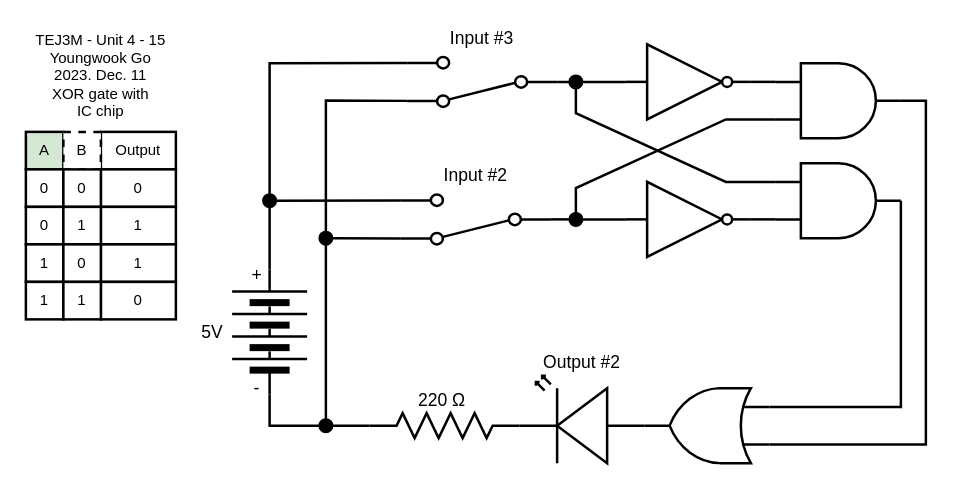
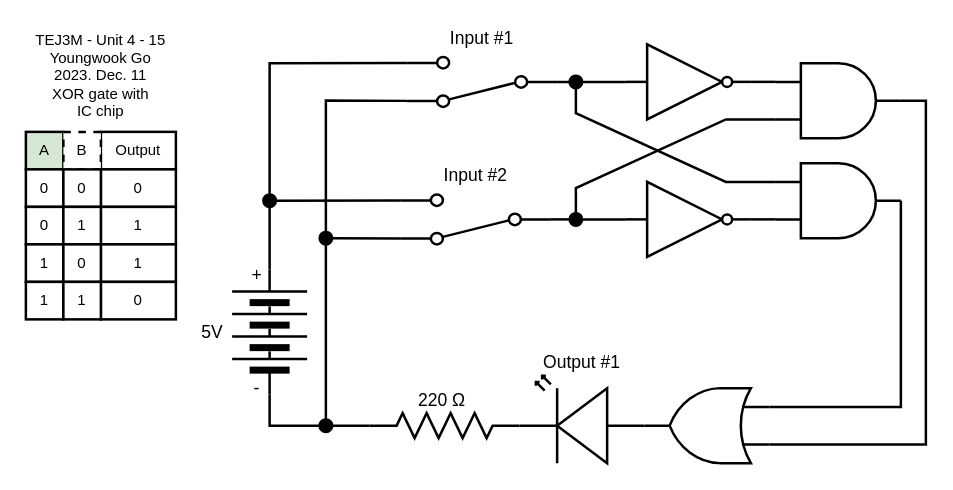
  <mxCell id="0" />
  <mxCell id="1" parent="0" />
  <mxCell id="2" value="&lt;div style=&quot;font-size: 12px;&quot;&gt;TEJ3M - Unit 4 - 15&lt;/div&gt;&lt;div style=&quot;font-size: 12px;&quot;&gt;Youngwook Go&lt;/div&gt;&lt;div style=&quot;font-size: 12px;&quot;&gt;2023. Dec. 11&lt;/div&gt;&lt;div style=&quot;font-size: 12px;&quot;&gt;&lt;span style=&quot;background-color: initial;&quot;&gt;XOR gate with&lt;/span&gt;&lt;/div&gt;&lt;div style=&quot;&quot;&gt;&lt;span style=&quot;background-color: initial;&quot;&gt;IC chip&lt;/span&gt;&lt;/div&gt;" style="text;html=1;strokeColor=none;fillColor=none;align=center;verticalAlign=middle;whiteSpace=wrap;rounded=0;strokeWidth=2;fontSize=12;" parent="1" vertex="1"><mxGeometry x="20" y="20" width="120" height="80" as="geometry" /></mxCell>
  <mxCell id="3" value="A" style="rounded=0;whiteSpace=wrap;html=1;strokeWidth=2;glass=0;fillColor=#d5e8d4;" parent="1" vertex="1"><mxGeometry x="20" y="105" width="30" height="30" as="geometry" /></mxCell>
  <mxCell id="4" value="Output" style="rounded=0;whiteSpace=wrap;html=1;strokeWidth=2;glass=0;" parent="1" vertex="1"><mxGeometry x="80" y="105" width="60" height="30" as="geometry" /></mxCell>
  <mxCell id="5" value="0" style="rounded=0;whiteSpace=wrap;html=1;strokeWidth=2;glass=0;" parent="1" vertex="1"><mxGeometry x="20" y="135" width="30" height="30" as="geometry" /></mxCell>
  <mxCell id="6" value="0" style="rounded=0;whiteSpace=wrap;html=1;strokeWidth=2;glass=0;" parent="1" vertex="1"><mxGeometry x="20" y="165" width="30" height="30" as="geometry" /></mxCell>
  <mxCell id="7" value="0" style="rounded=0;whiteSpace=wrap;html=1;strokeWidth=2;glass=0;" parent="1" vertex="1"><mxGeometry x="80" y="135" width="60" height="30" as="geometry" /></mxCell>
  <mxCell id="8" value="1" style="rounded=0;whiteSpace=wrap;html=1;strokeWidth=2;glass=0;" parent="1" vertex="1"><mxGeometry x="80" y="165" width="60" height="30" as="geometry" /></mxCell>
  <mxCell id="9" style="edgeStyle=none;html=1;exitX=1;exitY=0.5;exitDx=0;exitDy=0;entryX=1;entryY=0.88;entryDx=0;entryDy=0;strokeWidth=2;rounded=0;endArrow=none;endFill=0;" parent="1" source="10" target="26" edge="1"><mxGeometry relative="1" as="geometry"><Array as="points"><mxPoint x="215" y="50" /></Array></mxGeometry></mxCell>
  <mxCell id="10" value="" style="pointerEvents=1;verticalLabelPosition=bottom;shadow=0;dashed=0;align=center;html=1;verticalAlign=top;shape=mxgraph.electrical.miscellaneous.batteryStack;rotation=-90;strokeWidth=2;" parent="1" vertex="1"><mxGeometry x="165" y="235" width="100" height="60" as="geometry" /></mxCell>
  <mxCell id="11" style="edgeStyle=none;shape=connector;rounded=0;html=1;exitX=1;exitY=0.12;exitDx=0;exitDy=0;entryX=1;entryY=0.5;entryDx=0;entryDy=0;labelBackgroundColor=default;strokeColor=default;strokeWidth=2;fontFamily=Helvetica;fontSize=11;fontColor=default;endArrow=none;endFill=0;" parent="1" source="12" target="29" edge="1"><mxGeometry relative="1" as="geometry" /></mxCell>
  <mxCell id="12" value="" style="shape=mxgraph.electrical.electro-mechanical.twoWaySwitch;elSwitchState=2;strokeWidth=2;rotation=-180;" parent="1" vertex="1"><mxGeometry x="320" y="155" width="120" height="40" as="geometry" /></mxCell>
  <mxCell id="13" value="" style="verticalLabelPosition=bottom;shadow=0;dashed=0;align=center;html=1;verticalAlign=top;shape=mxgraph.electrical.opto_electronics.led_2;pointerEvents=1;flipH=1;strokeWidth=2;" parent="1" vertex="1"><mxGeometry x="415" y="300" width="100" height="70" as="geometry" /></mxCell>
  <mxCell id="14" style="edgeStyle=none;rounded=0;html=1;exitX=0;exitY=0.5;exitDx=0;exitDy=0;exitPerimeter=0;entryX=0;entryY=0.5;entryDx=0;entryDy=0;strokeWidth=2;endArrow=none;endFill=0;" parent="1" source="15" target="10" edge="1"><mxGeometry relative="1" as="geometry"><mxPoint x="215" y="340" as="targetPoint" /><Array as="points"><mxPoint x="215" y="340" /></Array></mxGeometry></mxCell>
  <mxCell id="15" value="" style="pointerEvents=1;verticalLabelPosition=bottom;shadow=0;dashed=0;align=center;html=1;verticalAlign=top;shape=mxgraph.electrical.resistors.resistor_2;strokeWidth=2;" parent="1" vertex="1"><mxGeometry x="295" y="330" width="120" height="20" as="geometry" /></mxCell>
  <mxCell id="16" value="&lt;span style=&quot;color: rgba(0, 0, 0, 0); font-family: monospace; font-size: 0px; text-align: start;&quot;&gt;%3CmxGraphModel%3E%3Croot%3E%3CmxCell%20id%3D%220%22%2F%3E%3CmxCell%20id%3D%221%22%20parent%3D%220%22%2F%3E%3CmxCell%20id%3D%222%22%20value%3D%22%22%20style%3D%22pointerEvents%3D1%3BverticalLabelPosition%3Dbottom%3Bshadow%3D0%3Bdashed%3D0%3Balign%3Dcenter%3Bhtml%3D1%3BverticalAlign%3Dtop%3Bshape%3Dmxgraph.electrical.resistors.resistor_2%3BstrokeWidth%3D2%3B%22%20vertex%3D%221%22%20parent%3D%221%22%3E%3CmxGeometry%20x%3D%22440%22%20y%3D%22535%22%20width%3D%22120%22%20height%3D%2220%22%20as%3D%22geometry%22%2F%3E%3C%2FmxCell%3E%3C%2Froot%3E%3C%2FmxGraphModel%3E&lt;/span&gt;&lt;span style=&quot;color: rgba(0, 0, 0, 0); font-family: monospace; font-size: 0px; text-align: start;&quot;&gt;%3CmxGraphModel%3E%3Croot%3E%3CmxCell%20id%3D%220%22%2F%3E%3CmxCell%20id%3D%221%22%20parent%3D%220%22%2F%3E%3CmxCell%20id%3D%222%22%20value%3D%22%22%20style%3D%22pointerEvents%3D1%3BverticalLabelPosition%3Dbottom%3Bshadow%3D0%3Bdashed%3D0%3Balign%3Dcenter%3Bhtml%3D1%3BverticalAlign%3Dtop%3Bshape%3Dmxgraph.electrical.resistors.resistor_2%3BstrokeWidth%3D2%3B%22%20vertex%3D%221%22%20parent%3D%221%22%3E%3CmxGeometry%20x%3D%22440%22%20y%3D%22535%22%20width%3D%22120%22%20height%3D%2220%22%20as%3D%22geometry%22%2F%3E%3C%2FmxCell%3E%3C%2Froot%3E%3C%2FmxGraphModel%3E&lt;/span&gt;" style="ellipse;whiteSpace=wrap;html=1;aspect=fixed;strokeWidth=2;fillColor=#000000;" parent="1" vertex="1"><mxGeometry x="255" y="335" width="10" height="10" as="geometry" /></mxCell>
  <mxCell id="17" value="Input #2" style="text;html=1;strokeColor=none;fillColor=none;align=center;verticalAlign=middle;whiteSpace=wrap;rounded=0;strokeWidth=2;fontSize=14;" parent="1" vertex="1"><mxGeometry x="320" y="130" width="120" height="20" as="geometry" /></mxCell>
- <mxCell id="18" value="Output #2" style="text;html=1;strokeColor=none;fillColor=none;align=center;verticalAlign=bottom;whiteSpace=wrap;rounded=0;strokeWidth=2;fontSize=14;" parent="1" vertex="1"><mxGeometry x="415" y="280" width="100" height="20" as="geometry" /></mxCell>
+ <mxCell id="18" value="Output #1" style="text;html=1;strokeColor=none;fillColor=none;align=center;verticalAlign=bottom;whiteSpace=wrap;rounded=0;strokeWidth=2;fontSize=14;" parent="1" vertex="1"><mxGeometry x="415" y="280" width="100" height="20" as="geometry" /></mxCell>
  <mxCell id="19" value="&lt;span style=&quot;font-size: 14px;&quot;&gt;220&amp;nbsp;Ω&lt;/span&gt;&amp;nbsp;" style="text;html=1;strokeColor=none;fillColor=none;align=center;verticalAlign=middle;whiteSpace=wrap;rounded=0;strokeWidth=2;fontSize=14;" parent="1" vertex="1"><mxGeometry x="295" y="310" width="120" height="20" as="geometry" /></mxCell>
  <mxCell id="20" value="+" style="text;html=1;strokeColor=none;fillColor=none;align=center;verticalAlign=middle;whiteSpace=wrap;rounded=0;strokeWidth=2;fontSize=14;" parent="1" vertex="1"><mxGeometry x="195" y="210" width="20" height="20" as="geometry" /></mxCell>
  <mxCell id="21" value="-" style="text;html=1;strokeColor=none;fillColor=none;align=center;verticalAlign=middle;whiteSpace=wrap;rounded=0;strokeWidth=2;fontSize=14;" parent="1" vertex="1"><mxGeometry x="195" y="300" width="20" height="20" as="geometry" /></mxCell>
  <mxCell id="22" value="5V" style="text;html=1;strokeColor=none;fillColor=none;align=right;verticalAlign=middle;whiteSpace=wrap;rounded=0;strokeWidth=2;fontSize=14;" parent="1" vertex="1"><mxGeometry x="160" y="215" width="20" height="100" as="geometry" /></mxCell>
  <mxCell id="23" value="" style="edgeStyle=none;rounded=0;html=1;exitX=1;exitY=0.5;exitDx=0;exitDy=0;entryX=1;entryY=0.88;entryDx=0;entryDy=0;strokeWidth=2;endArrow=none;endFill=0;startArrow=none;" parent="1" source="28" target="12" edge="1"><mxGeometry relative="1" as="geometry"><Array as="points"><mxPoint x="215" y="160" /></Array><mxPoint x="215" y="215" as="sourcePoint" /><mxPoint x="215" y="150" as="targetPoint" /></mxGeometry></mxCell>
  <mxCell id="24" style="edgeStyle=none;shape=connector;rounded=0;html=1;entryX=0.5;entryY=0;entryDx=0;entryDy=0;labelBackgroundColor=default;strokeColor=default;strokeWidth=2;fontFamily=Helvetica;fontSize=11;fontColor=default;endArrow=none;endFill=0;exitX=1;exitY=0.12;exitDx=0;exitDy=0;startArrow=none;" parent="1" source="26" target="16" edge="1"><mxGeometry relative="1" as="geometry"><mxPoint x="275" y="75" as="sourcePoint" /><Array as="points"><mxPoint x="260" y="80" /></Array></mxGeometry></mxCell>
  <mxCell id="25" style="edgeStyle=none;html=1;exitX=0;exitY=0.5;exitDx=0;exitDy=0;entryX=0;entryY=0.5;entryDx=0;entryDy=0;entryPerimeter=0;strokeWidth=2;endArrow=none;endFill=0;rounded=0;" edge="1" parent="1" source="26" target="40"><mxGeometry relative="1" as="geometry" /></mxCell>
  <mxCell id="26" value="" style="shape=mxgraph.electrical.electro-mechanical.twoWaySwitch;elSwitchState=2;strokeWidth=2;rotation=-180;" parent="1" vertex="1"><mxGeometry x="325" y="45" width="120" height="40" as="geometry" /></mxCell>
- <mxCell id="27" value="Input #3" style="text;html=1;strokeColor=none;fillColor=none;align=center;verticalAlign=middle;whiteSpace=wrap;rounded=0;strokeWidth=2;fontSize=14;" parent="1" vertex="1"><mxGeometry x="325" y="20" width="120" height="20" as="geometry" /></mxCell>
+ <mxCell id="27" value="Input #1" style="text;html=1;strokeColor=none;fillColor=none;align=center;verticalAlign=middle;whiteSpace=wrap;rounded=0;strokeWidth=2;fontSize=14;" parent="1" vertex="1"><mxGeometry x="325" y="20" width="120" height="20" as="geometry" /></mxCell>
  <mxCell id="28" value="&lt;span style=&quot;color: rgba(0, 0, 0, 0); font-family: monospace; font-size: 0px; text-align: start;&quot;&gt;%3CmxGraphModel%3E%3Croot%3E%3CmxCell%20id%3D%220%22%2F%3E%3CmxCell%20id%3D%221%22%20parent%3D%220%22%2F%3E%3CmxCell%20id%3D%222%22%20value%3D%22%22%20style%3D%22pointerEvents%3D1%3BverticalLabelPosition%3Dbottom%3Bshadow%3D0%3Bdashed%3D0%3Balign%3Dcenter%3Bhtml%3D1%3BverticalAlign%3Dtop%3Bshape%3Dmxgraph.electrical.resistors.resistor_2%3BstrokeWidth%3D2%3B%22%20vertex%3D%221%22%20parent%3D%221%22%3E%3CmxGeometry%20x%3D%22440%22%20y%3D%22535%22%20width%3D%22120%22%20height%3D%2220%22%20as%3D%22geometry%22%2F%3E%3C%2FmxCell%3E%3C%2Froot%3E%3C%2FmxGraphModel%3E&lt;/span&gt;&lt;span style=&quot;color: rgba(0, 0, 0, 0); font-family: monospace; font-size: 0px; text-align: start;&quot;&gt;%3CmxGraphModel%3E%3Croot%3E%3CmxCell%20id%3D%220%22%2F%3E%3CmxCell%20id%3D%221%22%20parent%3D%220%22%2F%3E%3CmxCell%20id%3D%222%22%20value%3D%22%22%20style%3D%22pointerEvents%3D1%3BverticalLabelPosition%3Dbottom%3Bshadow%3D0%3Bdashed%3D0%3Balign%3Dcenter%3Bhtml%3D1%3BverticalAlign%3Dtop%3Bshape%3Dmxgraph.electrical.resistors.resistor_2%3BstrokeWidth%3D2%3B%22%20vertex%3D%221%22%20parent%3D%221%22%3E%3CmxGeometry%20x%3D%22440%22%20y%3D%22535%22%20width%3D%22120%22%20height%3D%2220%22%20as%3D%22geometry%22%2F%3E%3C%2FmxCell%3E%3C%2Froot%3E%3C%2FmxGraphModel%3E&lt;/span&gt;" style="ellipse;whiteSpace=wrap;html=1;aspect=fixed;strokeWidth=2;fillColor=#000000;" parent="1" vertex="1"><mxGeometry x="210" y="155" width="10" height="10" as="geometry" /></mxCell>
  <mxCell id="29" value="&lt;span style=&quot;color: rgba(0, 0, 0, 0); font-family: monospace; font-size: 0px; text-align: start;&quot;&gt;%3CmxGraphModel%3E%3Croot%3E%3CmxCell%20id%3D%220%22%2F%3E%3CmxCell%20id%3D%221%22%20parent%3D%220%22%2F%3E%3CmxCell%20id%3D%222%22%20value%3D%22%22%20style%3D%22pointerEvents%3D1%3BverticalLabelPosition%3Dbottom%3Bshadow%3D0%3Bdashed%3D0%3Balign%3Dcenter%3Bhtml%3D1%3BverticalAlign%3Dtop%3Bshape%3Dmxgraph.electrical.resistors.resistor_2%3BstrokeWidth%3D2%3B%22%20vertex%3D%221%22%20parent%3D%221%22%3E%3CmxGeometry%20x%3D%22440%22%20y%3D%22535%22%20width%3D%22120%22%20height%3D%2220%22%20as%3D%22geometry%22%2F%3E%3C%2FmxCell%3E%3C%2Froot%3E%3C%2FmxGraphModel%3E&lt;/span&gt;&lt;span style=&quot;color: rgba(0, 0, 0, 0); font-family: monospace; font-size: 0px; text-align: start;&quot;&gt;%3CmxGraphModel%3E%3Croot%3E%3CmxCell%20id%3D%220%22%2F%3E%3CmxCell%20id%3D%221%22%20parent%3D%220%22%2F%3E%3CmxCell%20id%3D%222%22%20value%3D%22%22%20style%3D%22pointerEvents%3D1%3BverticalLabelPosition%3Dbottom%3Bshadow%3D0%3Bdashed%3D0%3Balign%3Dcenter%3Bhtml%3D1%3BverticalAlign%3Dtop%3Bshape%3Dmxgraph.electrical.resistors.resistor_2%3BstrokeWidth%3D2%3B%22%20vertex%3D%221%22%20parent%3D%221%22%3E%3CmxGeometry%20x%3D%22440%22%20y%3D%22535%22%20width%3D%22120%22%20height%3D%2220%22%20as%3D%22geometry%22%2F%3E%3C%2FmxCell%3E%3C%2Froot%3E%3C%2FmxGraphModel%3E&lt;/span&gt;" style="ellipse;whiteSpace=wrap;html=1;aspect=fixed;strokeWidth=2;fillColor=#000000;" parent="1" vertex="1"><mxGeometry x="255" y="185" width="10" height="10" as="geometry" /></mxCell>
  <mxCell id="30" value="B" style="rounded=0;whiteSpace=wrap;html=1;strokeWidth=2;glass=0;dashed=1;" parent="1" vertex="1"><mxGeometry x="50" y="105" width="30" height="30" as="geometry" /></mxCell>
  <mxCell id="31" value="0" style="rounded=0;whiteSpace=wrap;html=1;strokeWidth=2;glass=0;" parent="1" vertex="1"><mxGeometry x="50" y="135" width="30" height="30" as="geometry" /></mxCell>
  <mxCell id="32" value="1" style="rounded=0;whiteSpace=wrap;html=1;strokeWidth=2;glass=0;" parent="1" vertex="1"><mxGeometry x="50" y="165" width="30" height="30" as="geometry" /></mxCell>
  <mxCell id="33" value="1" style="rounded=0;whiteSpace=wrap;html=1;strokeWidth=2;glass=0;" parent="1" vertex="1"><mxGeometry x="20" y="195" width="30" height="30" as="geometry" /></mxCell>
  <mxCell id="34" value="1" style="rounded=0;whiteSpace=wrap;html=1;strokeWidth=2;glass=0;" parent="1" vertex="1"><mxGeometry x="20" y="225" width="30" height="30" as="geometry" /></mxCell>
  <mxCell id="35" value="1" style="rounded=0;whiteSpace=wrap;html=1;strokeWidth=2;glass=0;" parent="1" vertex="1"><mxGeometry x="80" y="195" width="60" height="30" as="geometry" /></mxCell>
  <mxCell id="36" value="0" style="rounded=0;whiteSpace=wrap;html=1;strokeWidth=2;glass=0;" parent="1" vertex="1"><mxGeometry x="80" y="225" width="60" height="30" as="geometry" /></mxCell>
  <mxCell id="37" value="0" style="rounded=0;whiteSpace=wrap;html=1;strokeWidth=2;glass=0;" parent="1" vertex="1"><mxGeometry x="50" y="195" width="30" height="30" as="geometry" /></mxCell>
  <mxCell id="38" value="1" style="rounded=0;whiteSpace=wrap;html=1;strokeWidth=2;glass=0;" parent="1" vertex="1"><mxGeometry x="50" y="225" width="30" height="30" as="geometry" /></mxCell>
  <mxCell id="39" style="edgeStyle=none;rounded=0;html=1;exitX=1;exitY=0.5;exitDx=0;exitDy=0;exitPerimeter=0;entryX=0;entryY=0.25;entryDx=0;entryDy=0;entryPerimeter=0;strokeWidth=2;endArrow=none;endFill=0;" edge="1" parent="1" source="40" target="48"><mxGeometry relative="1" as="geometry" /></mxCell>
  <mxCell id="40" value="" style="verticalLabelPosition=bottom;shadow=0;dashed=0;align=center;html=1;verticalAlign=top;shape=mxgraph.electrical.logic_gates.inverter_2;strokeWidth=2;" vertex="1" parent="1"><mxGeometry x="500" y="35" width="100" height="60" as="geometry" /></mxCell>
  <mxCell id="41" value="&lt;span style=&quot;color: rgba(0, 0, 0, 0); font-family: monospace; font-size: 0px; text-align: start;&quot;&gt;%3CmxGraphModel%3E%3Croot%3E%3CmxCell%20id%3D%220%22%2F%3E%3CmxCell%20id%3D%221%22%20parent%3D%220%22%2F%3E%3CmxCell%20id%3D%222%22%20value%3D%22%22%20style%3D%22pointerEvents%3D1%3BverticalLabelPosition%3Dbottom%3Bshadow%3D0%3Bdashed%3D0%3Balign%3Dcenter%3Bhtml%3D1%3BverticalAlign%3Dtop%3Bshape%3Dmxgraph.electrical.resistors.resistor_2%3BstrokeWidth%3D2%3B%22%20vertex%3D%221%22%20parent%3D%221%22%3E%3CmxGeometry%20x%3D%22440%22%20y%3D%22535%22%20width%3D%22120%22%20height%3D%2220%22%20as%3D%22geometry%22%2F%3E%3C%2FmxCell%3E%3C%2Froot%3E%3C%2FmxGraphModel%3E&lt;/span&gt;&lt;span style=&quot;color: rgba(0, 0, 0, 0); font-family: monospace; font-size: 0px; text-align: start;&quot;&gt;%3CmxGraphModel%3E%3Croot%3E%3CmxCell%20id%3D%220%22%2F%3E%3CmxCell%20id%3D%221%22%20parent%3D%220%22%2F%3E%3CmxCell%20id%3D%222%22%20value%3D%22%22%20style%3D%22pointerEvents%3D1%3BverticalLabelPosition%3Dbottom%3Bshadow%3D0%3Bdashed%3D0%3Balign%3Dcenter%3Bhtml%3D1%3BverticalAlign%3Dtop%3Bshape%3Dmxgraph.electrical.resistors.resistor_2%3BstrokeWidth%3D2%3B%22%20vertex%3D%221%22%20parent%3D%221%22%3E%3CmxGeometry%20x%3D%22440%22%20y%3D%22535%22%20width%3D%22120%22%20height%3D%2220%22%20as%3D%22geometry%22%2F%3E%3C%2FmxCell%3E%3C%2Froot%3E%3C%2FmxGraphModel%3E&lt;/span&gt;" style="ellipse;whiteSpace=wrap;html=1;aspect=fixed;strokeWidth=2;fillColor=#000000;" vertex="1" parent="1"><mxGeometry x="455" y="60" width="10" height="10" as="geometry" /></mxCell>
  <mxCell id="42" style="edgeStyle=none;html=1;entryX=0;entryY=0.5;entryDx=0;entryDy=0;entryPerimeter=0;strokeWidth=2;endArrow=none;endFill=0;rounded=0;exitX=1;exitY=0.5;exitDx=0;exitDy=0;" edge="1" parent="1" target="43" source="46"><mxGeometry relative="1" as="geometry"><mxPoint x="560" y="315" as="sourcePoint" /></mxGeometry></mxCell>
  <mxCell id="43" value="" style="verticalLabelPosition=bottom;shadow=0;dashed=0;align=center;html=1;verticalAlign=top;shape=mxgraph.electrical.logic_gates.inverter_2;strokeWidth=2;" vertex="1" parent="1"><mxGeometry x="500" y="145" width="100" height="60" as="geometry" /></mxCell>
  <mxCell id="44" style="edgeStyle=none;rounded=0;html=1;entryX=0;entryY=0.5;entryDx=0;entryDy=0;strokeWidth=2;endArrow=none;endFill=0;" edge="1" parent="1" source="46" target="12"><mxGeometry relative="1" as="geometry" /></mxCell>
  <mxCell id="45" style="edgeStyle=none;rounded=0;html=1;entryX=0;entryY=0.75;entryDx=0;entryDy=0;entryPerimeter=0;strokeWidth=2;endArrow=none;endFill=0;exitX=0.5;exitY=0;exitDx=0;exitDy=0;" edge="1" parent="1" source="46" target="48"><mxGeometry relative="1" as="geometry"><mxPoint x="400" y="170" as="sourcePoint" /><Array as="points"><mxPoint x="460" y="150" /><mxPoint x="580" y="95" /></Array></mxGeometry></mxCell>
  <mxCell id="46" value="&lt;span style=&quot;color: rgba(0, 0, 0, 0); font-family: monospace; font-size: 0px; text-align: start;&quot;&gt;%3CmxGraphModel%3E%3Croot%3E%3CmxCell%20id%3D%220%22%2F%3E%3CmxCell%20id%3D%221%22%20parent%3D%220%22%2F%3E%3CmxCell%20id%3D%222%22%20value%3D%22%22%20style%3D%22pointerEvents%3D1%3BverticalLabelPosition%3Dbottom%3Bshadow%3D0%3Bdashed%3D0%3Balign%3Dcenter%3Bhtml%3D1%3BverticalAlign%3Dtop%3Bshape%3Dmxgraph.electrical.resistors.resistor_2%3BstrokeWidth%3D2%3B%22%20vertex%3D%221%22%20parent%3D%221%22%3E%3CmxGeometry%20x%3D%22440%22%20y%3D%22535%22%20width%3D%22120%22%20height%3D%2220%22%20as%3D%22geometry%22%2F%3E%3C%2FmxCell%3E%3C%2Froot%3E%3C%2FmxGraphModel%3E&lt;/span&gt;&lt;span style=&quot;color: rgba(0, 0, 0, 0); font-family: monospace; font-size: 0px; text-align: start;&quot;&gt;%3CmxGraphModel%3E%3Croot%3E%3CmxCell%20id%3D%220%22%2F%3E%3CmxCell%20id%3D%221%22%20parent%3D%220%22%2F%3E%3CmxCell%20id%3D%222%22%20value%3D%22%22%20style%3D%22pointerEvents%3D1%3BverticalLabelPosition%3Dbottom%3Bshadow%3D0%3Bdashed%3D0%3Balign%3Dcenter%3Bhtml%3D1%3BverticalAlign%3Dtop%3Bshape%3Dmxgraph.electrical.resistors.resistor_2%3BstrokeWidth%3D2%3B%22%20vertex%3D%221%22%20parent%3D%221%22%3E%3CmxGeometry%20x%3D%22440%22%20y%3D%22535%22%20width%3D%22120%22%20height%3D%2220%22%20as%3D%22geometry%22%2F%3E%3C%2FmxCell%3E%3C%2Froot%3E%3C%2FmxGraphModel%3E&lt;/span&gt;" style="ellipse;whiteSpace=wrap;html=1;aspect=fixed;strokeWidth=2;fillColor=#000000;" vertex="1" parent="1"><mxGeometry x="455" y="170" width="10" height="10" as="geometry" /></mxCell>
  <mxCell id="47" style="edgeStyle=none;rounded=0;html=1;exitX=1;exitY=0.5;exitDx=0;exitDy=0;exitPerimeter=0;entryX=0;entryY=0.25;entryDx=0;entryDy=0;entryPerimeter=0;strokeWidth=2;endArrow=none;endFill=0;" edge="1" parent="1" source="48" target="53"><mxGeometry relative="1" as="geometry"><Array as="points"><mxPoint x="740" y="80" /><mxPoint x="740" y="355" /></Array></mxGeometry></mxCell>
  <mxCell id="48" value="" style="verticalLabelPosition=bottom;shadow=0;dashed=0;align=center;html=1;verticalAlign=top;shape=mxgraph.electrical.logic_gates.logic_gate;operation=and;strokeWidth=2;" vertex="1" parent="1"><mxGeometry x="620" y="50" width="100" height="60" as="geometry" /></mxCell>
  <mxCell id="49" style="edgeStyle=none;rounded=0;html=1;exitX=0;exitY=0.25;exitDx=0;exitDy=0;exitPerimeter=0;entryX=0.5;entryY=1;entryDx=0;entryDy=0;strokeWidth=2;endArrow=none;endFill=0;" edge="1" parent="1" source="52" target="41"><mxGeometry relative="1" as="geometry"><Array as="points"><mxPoint x="580" y="145" /><mxPoint x="460" y="90" /></Array></mxGeometry></mxCell>
  <mxCell id="50" style="edgeStyle=none;rounded=0;html=1;exitX=1;exitY=0.5;exitDx=0;exitDy=0;exitPerimeter=0;entryX=0;entryY=0.75;entryDx=0;entryDy=0;entryPerimeter=0;strokeWidth=2;endArrow=none;endFill=0;" edge="1" parent="1" source="52" target="53"><mxGeometry relative="1" as="geometry"><Array as="points"><mxPoint x="720" y="325" /></Array></mxGeometry></mxCell>
  <mxCell id="51" style="edgeStyle=none;rounded=0;html=1;exitX=0;exitY=0.75;exitDx=0;exitDy=0;exitPerimeter=0;entryX=1;entryY=0.5;entryDx=0;entryDy=0;entryPerimeter=0;strokeWidth=2;endArrow=none;endFill=0;" edge="1" parent="1" source="52" target="43"><mxGeometry relative="1" as="geometry" /></mxCell>
  <mxCell id="52" value="" style="verticalLabelPosition=bottom;shadow=0;dashed=0;align=center;html=1;verticalAlign=top;shape=mxgraph.electrical.logic_gates.logic_gate;operation=and;strokeWidth=2;" vertex="1" parent="1"><mxGeometry x="620" y="130" width="100" height="60" as="geometry" /></mxCell>
  <mxCell id="53" value="" style="verticalLabelPosition=bottom;shadow=0;dashed=0;align=center;html=1;verticalAlign=top;shape=mxgraph.electrical.logic_gates.logic_gate;operation=or;strokeWidth=2;rotation=-180;" vertex="1" parent="1"><mxGeometry x="515" y="310" width="100" height="60" as="geometry" /></mxCell>
